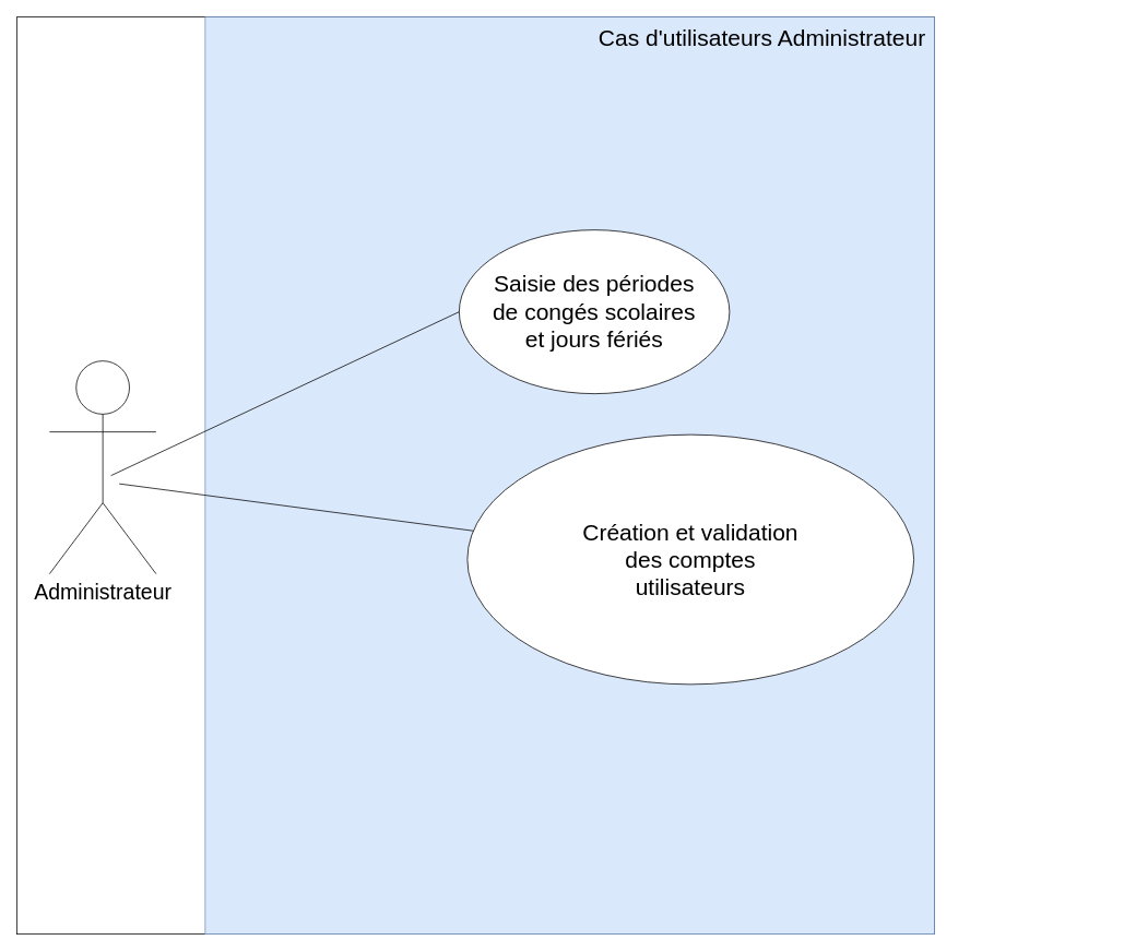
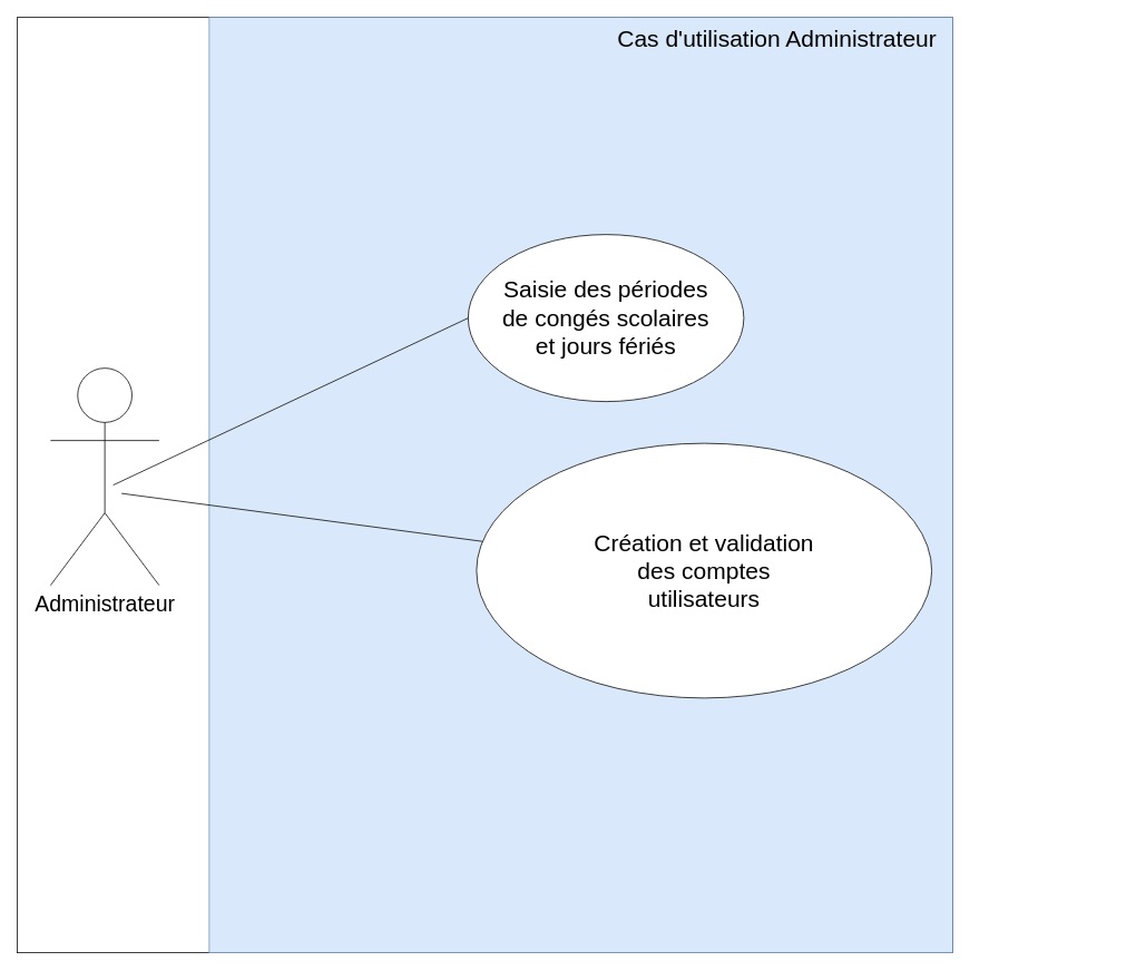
  <mxCell id="0" />
  <mxCell id="1" parent="0" />
  <mxCell id="2" value="" style="whiteSpace=wrap;html=1;aspect=fixed;" parent="1" vertex="1"><mxGeometry x="20" y="20" width="1120" height="1120" as="geometry" /></mxCell>
  <mxCell id="3" value="" style="whiteSpace=wrap;html=1;fillColor=#dae8fc;strokeColor=#6c8ebf;" parent="1" vertex="1"><mxGeometry x="250" y="20" width="890" height="1120" as="geometry" /></mxCell>
  <mxCell id="4" value="&lt;font style=&quot;font-size: 26px&quot;&gt;Administrateur&lt;/font&gt;" style="shape=umlActor;verticalLabelPosition=bottom;verticalAlign=top;html=1;outlineConnect=0;" parent="1" vertex="1"><mxGeometry x="60" y="440" width="130" height="260" as="geometry" /></mxCell>
- <mxCell id="5" value="Cas d'utilisateurs Administrateur" style="text;html=1;strokeColor=none;fillColor=none;align=center;verticalAlign=middle;whiteSpace=wrap;rounded=0;fontSize=28;" parent="1" vertex="1"><mxGeometry x="510" y="30" width="840" height="30" as="geometry" /></mxCell>
+ <mxCell id="5" value="Cas d'utilisation Administrateur" style="text;html=1;strokeColor=none;fillColor=none;align=center;verticalAlign=middle;whiteSpace=wrap;rounded=0;fontSize=28;" parent="1" vertex="1"><mxGeometry x="510" y="30" width="840" height="30" as="geometry" /></mxCell>
  <mxCell id="6" value="&lt;div&gt;Saisie des périodes&lt;/div&gt;&lt;div&gt;de congés scolaires&lt;/div&gt;&lt;div&gt;et jours fériés&lt;br&gt;&lt;/div&gt;" style="ellipse;whiteSpace=wrap;html=1;fontSize=28;" parent="1" vertex="1"><mxGeometry x="560" y="280" width="330" height="200" as="geometry" /></mxCell>
  <mxCell id="7" value="&lt;div&gt;Création et validation&lt;/div&gt;&lt;div&gt;des comptes&lt;/div&gt;&lt;div&gt;utilisateurs&lt;br&gt;&lt;/div&gt;" style="ellipse;whiteSpace=wrap;html=1;fontSize=28;" parent="1" vertex="1"><mxGeometry x="570" y="530" width="545" height="305" as="geometry" /></mxCell>
  <mxCell id="8" value="" style="endArrow=none;html=1;rounded=0;fontSize=28;entryX=0;entryY=0.5;entryDx=0;entryDy=0;exitX=0.5;exitY=0.5;exitDx=0;exitDy=0;exitPerimeter=0;" parent="1" target="6" edge="1"><mxGeometry width="50" height="50" relative="1" as="geometry"><mxPoint x="135" y="580" as="sourcePoint" /><mxPoint x="440" y="190" as="targetPoint" /></mxGeometry></mxCell>
  <mxCell id="9" value="" style="endArrow=none;html=1;rounded=0;fontSize=28;exitX=0.5;exitY=0.5;exitDx=0;exitDy=0;exitPerimeter=0;" parent="1" target="7" edge="1"><mxGeometry width="50" height="50" relative="1" as="geometry"><mxPoint x="145" y="590" as="sourcePoint" /><mxPoint x="570" y="390" as="targetPoint" /></mxGeometry></mxCell>
